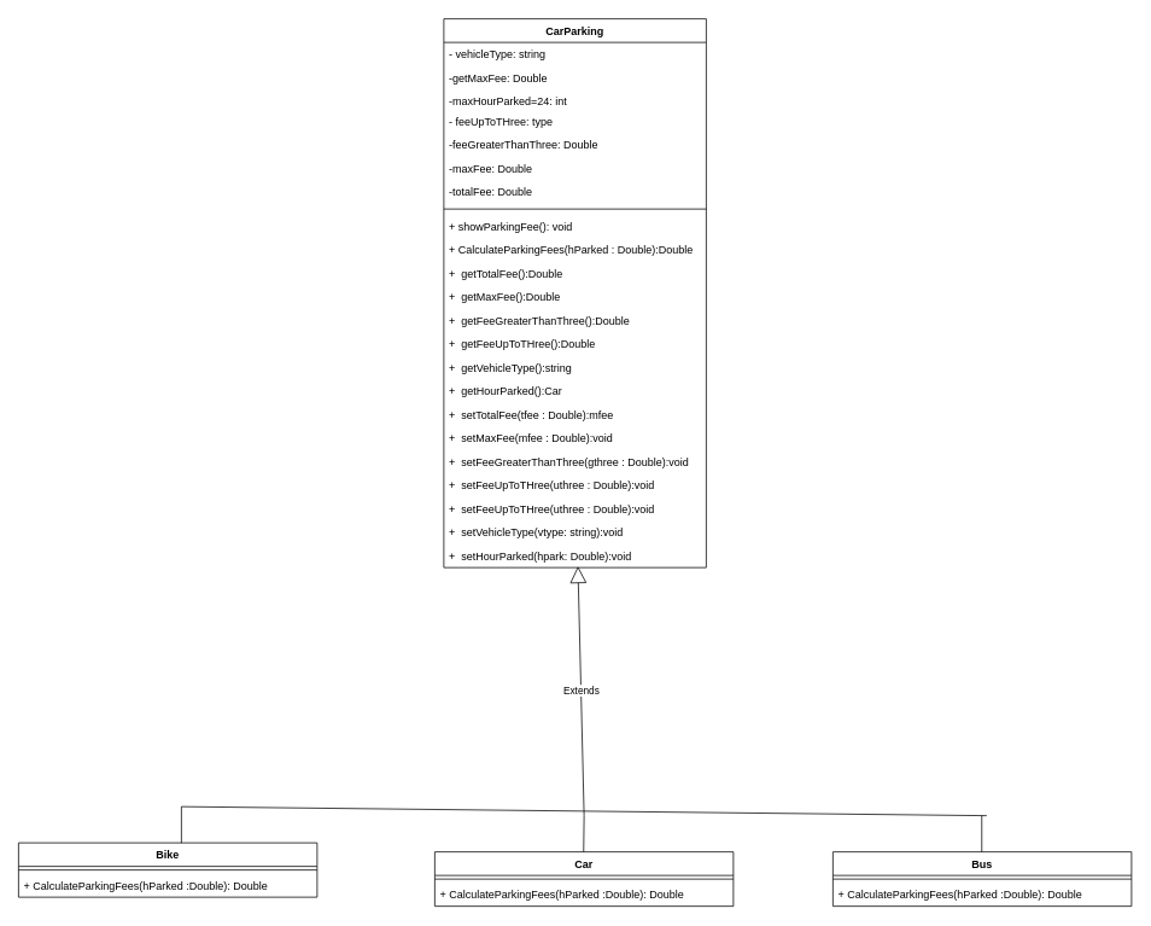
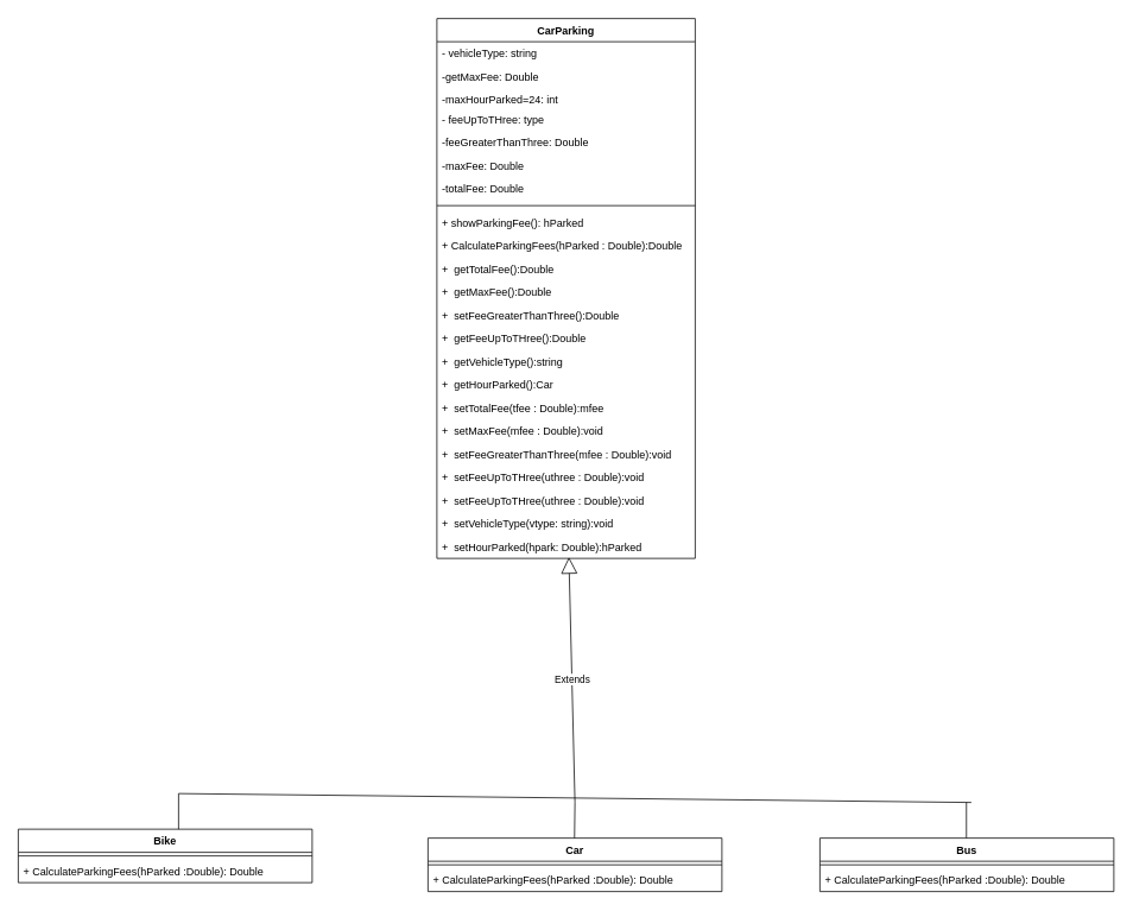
  <mxCell id="0" />
  <mxCell id="1" parent="0" />
  <mxCell id="2" value="CarParking" style="swimlane;fontStyle=1;align=center;verticalAlign=top;childLayout=stackLayout;horizontal=1;startSize=26;horizontalStack=0;resizeParent=1;resizeParentMax=0;resizeLast=0;collapsible=1;marginBottom=0;" vertex="1" parent="1"><mxGeometry x="490" y="20" width="290" height="606" as="geometry" /></mxCell>
  <mxCell id="3" value="- vehicleType: string" style="text;strokeColor=none;fillColor=none;align=left;verticalAlign=top;spacingLeft=4;spacingRight=4;overflow=hidden;rotatable=0;points=[[0,0.5],[1,0.5]];portConstraint=eastwest;" vertex="1" parent="2"><mxGeometry y="26" width="290" height="26" as="geometry" /></mxCell>
  <mxCell id="4" value="-getMaxFee: Double " style="text;strokeColor=none;fillColor=none;align=left;verticalAlign=top;spacingLeft=4;spacingRight=4;overflow=hidden;rotatable=0;points=[[0,0.5],[1,0.5]];portConstraint=eastwest;" vertex="1" parent="2"><mxGeometry y="52" width="290" height="26" as="geometry" /></mxCell>
  <mxCell id="5" value="-maxHourParked=24: int" style="text;strokeColor=none;fillColor=none;align=left;verticalAlign=top;spacingLeft=4;spacingRight=4;overflow=hidden;rotatable=0;points=[[0,0.5],[1,0.5]];portConstraint=eastwest;" vertex="1" parent="2"><mxGeometry y="78" width="290" height="22" as="geometry" /></mxCell>
  <mxCell id="6" value="- feeUpToTHree: type" style="text;strokeColor=none;fillColor=none;align=left;verticalAlign=top;spacingLeft=4;spacingRight=4;overflow=hidden;rotatable=0;points=[[0,0.5],[1,0.5]];portConstraint=eastwest;" vertex="1" parent="2"><mxGeometry y="100" width="290" height="26" as="geometry" /></mxCell>
  <mxCell id="7" value="-feeGreaterThanThree: Double" style="text;strokeColor=none;fillColor=none;align=left;verticalAlign=top;spacingLeft=4;spacingRight=4;overflow=hidden;rotatable=0;points=[[0,0.5],[1,0.5]];portConstraint=eastwest;" vertex="1" parent="2"><mxGeometry y="126" width="290" height="26" as="geometry" /></mxCell>
  <mxCell id="8" value="-maxFee: Double" style="text;strokeColor=none;fillColor=none;align=left;verticalAlign=top;spacingLeft=4;spacingRight=4;overflow=hidden;rotatable=0;points=[[0,0.5],[1,0.5]];portConstraint=eastwest;" vertex="1" parent="2"><mxGeometry y="152" width="290" height="26" as="geometry" /></mxCell>
  <mxCell id="9" value="-totalFee: Double" style="text;strokeColor=none;fillColor=none;align=left;verticalAlign=top;spacingLeft=4;spacingRight=4;overflow=hidden;rotatable=0;points=[[0,0.5],[1,0.5]];portConstraint=eastwest;" vertex="1" parent="2"><mxGeometry y="178" width="290" height="26" as="geometry" /></mxCell>
  <mxCell id="10" value="" style="line;strokeWidth=1;fillColor=none;align=left;verticalAlign=middle;spacingTop=-1;spacingLeft=3;spacingRight=3;rotatable=0;labelPosition=right;points=[];portConstraint=eastwest;" vertex="1" parent="2"><mxGeometry y="204" width="290" height="12" as="geometry" /></mxCell>
- <mxCell id="11" value="+ showParkingFee(): void" style="text;strokeColor=none;fillColor=none;align=left;verticalAlign=top;spacingLeft=4;spacingRight=4;overflow=hidden;rotatable=0;points=[[0,0.5],[1,0.5]];portConstraint=eastwest;" vertex="1" parent="2"><mxGeometry y="216" width="290" height="26" as="geometry" /></mxCell>
+ <mxCell id="11" value="+ showParkingFee(): hParked" style="text;strokeColor=none;fillColor=none;align=left;verticalAlign=top;spacingLeft=4;spacingRight=4;overflow=hidden;rotatable=0;points=[[0,0.5],[1,0.5]];portConstraint=eastwest;" vertex="1" parent="2"><mxGeometry y="216" width="290" height="26" as="geometry" /></mxCell>
  <mxCell id="12" value="+ CalculateParkingFees(hParked : Double):Double" style="text;strokeColor=none;fillColor=none;align=left;verticalAlign=top;spacingLeft=4;spacingRight=4;overflow=hidden;rotatable=0;points=[[0,0.5],[1,0.5]];portConstraint=eastwest;" vertex="1" parent="2"><mxGeometry y="242" width="290" height="26" as="geometry" /></mxCell>
  <mxCell id="13" value="+  getTotalFee():Double" style="text;strokeColor=none;fillColor=none;align=left;verticalAlign=top;spacingLeft=4;spacingRight=4;overflow=hidden;rotatable=0;points=[[0,0.5],[1,0.5]];portConstraint=eastwest;" vertex="1" parent="2"><mxGeometry y="268" width="290" height="26" as="geometry" /></mxCell>
  <mxCell id="14" value="+  getMaxFee():Double" style="text;strokeColor=none;fillColor=none;align=left;verticalAlign=top;spacingLeft=4;spacingRight=4;overflow=hidden;rotatable=0;points=[[0,0.5],[1,0.5]];portConstraint=eastwest;" vertex="1" parent="2"><mxGeometry y="294" width="290" height="26" as="geometry" /></mxCell>
- <mxCell id="15" value="+  getFeeGreaterThanThree():Double" style="text;strokeColor=none;fillColor=none;align=left;verticalAlign=top;spacingLeft=4;spacingRight=4;overflow=hidden;rotatable=0;points=[[0,0.5],[1,0.5]];portConstraint=eastwest;" vertex="1" parent="2"><mxGeometry y="320" width="290" height="26" as="geometry" /></mxCell>
+ <mxCell id="15" value="+  setFeeGreaterThanThree():Double" style="text;strokeColor=none;fillColor=none;align=left;verticalAlign=top;spacingLeft=4;spacingRight=4;overflow=hidden;rotatable=0;points=[[0,0.5],[1,0.5]];portConstraint=eastwest;" vertex="1" parent="2"><mxGeometry y="320" width="290" height="26" as="geometry" /></mxCell>
  <mxCell id="16" value="+  getFeeUpToTHree():Double" style="text;strokeColor=none;fillColor=none;align=left;verticalAlign=top;spacingLeft=4;spacingRight=4;overflow=hidden;rotatable=0;points=[[0,0.5],[1,0.5]];portConstraint=eastwest;" vertex="1" parent="2"><mxGeometry y="346" width="290" height="26" as="geometry" /></mxCell>
  <mxCell id="17" value="+  getVehicleType():string" style="text;strokeColor=none;fillColor=none;align=left;verticalAlign=top;spacingLeft=4;spacingRight=4;overflow=hidden;rotatable=0;points=[[0,0.5],[1,0.5]];portConstraint=eastwest;" vertex="1" parent="2"><mxGeometry y="372" width="290" height="26" as="geometry" /></mxCell>
  <mxCell id="18" value="+  getHourParked():Car" style="text;strokeColor=none;fillColor=none;align=left;verticalAlign=top;spacingLeft=4;spacingRight=4;overflow=hidden;rotatable=0;points=[[0,0.5],[1,0.5]];portConstraint=eastwest;" vertex="1" parent="2"><mxGeometry y="398" width="290" height="26" as="geometry" /></mxCell>
  <mxCell id="19" value="+  setTotalFee(tfee : Double):mfee" style="text;strokeColor=none;fillColor=none;align=left;verticalAlign=top;spacingLeft=4;spacingRight=4;overflow=hidden;rotatable=0;points=[[0,0.5],[1,0.5]];portConstraint=eastwest;" vertex="1" parent="2"><mxGeometry y="424" width="290" height="26" as="geometry" /></mxCell>
  <mxCell id="20" value="+  setMaxFee(mfee : Double):void" style="text;strokeColor=none;fillColor=none;align=left;verticalAlign=top;spacingLeft=4;spacingRight=4;overflow=hidden;rotatable=0;points=[[0,0.5],[1,0.5]];portConstraint=eastwest;" vertex="1" parent="2"><mxGeometry y="450" width="290" height="26" as="geometry" /></mxCell>
- <mxCell id="21" value="+  setFeeGreaterThanThree(gthree : Double):void" style="text;strokeColor=none;fillColor=none;align=left;verticalAlign=top;spacingLeft=4;spacingRight=4;overflow=hidden;rotatable=0;points=[[0,0.5],[1,0.5]];portConstraint=eastwest;" vertex="1" parent="2"><mxGeometry y="476" width="290" height="26" as="geometry" /></mxCell>
+ <mxCell id="21" value="+  setFeeGreaterThanThree(mfee : Double):void" style="text;strokeColor=none;fillColor=none;align=left;verticalAlign=top;spacingLeft=4;spacingRight=4;overflow=hidden;rotatable=0;points=[[0,0.5],[1,0.5]];portConstraint=eastwest;" vertex="1" parent="2"><mxGeometry y="476" width="290" height="26" as="geometry" /></mxCell>
  <mxCell id="22" value="+  setFeeUpToTHree(uthree : Double):void" style="text;strokeColor=none;fillColor=none;align=left;verticalAlign=top;spacingLeft=4;spacingRight=4;overflow=hidden;rotatable=0;points=[[0,0.5],[1,0.5]];portConstraint=eastwest;" vertex="1" parent="2"><mxGeometry y="502" width="290" height="26" as="geometry" /></mxCell>
  <mxCell id="23" value="+  setFeeUpToTHree(uthree : Double):void" style="text;strokeColor=none;fillColor=none;align=left;verticalAlign=top;spacingLeft=4;spacingRight=4;overflow=hidden;rotatable=0;points=[[0,0.5],[1,0.5]];portConstraint=eastwest;" vertex="1" parent="2"><mxGeometry y="528" width="290" height="26" as="geometry" /></mxCell>
  <mxCell id="24" value="+  setVehicleType(vtype: string):void" style="text;strokeColor=none;fillColor=none;align=left;verticalAlign=top;spacingLeft=4;spacingRight=4;overflow=hidden;rotatable=0;points=[[0,0.5],[1,0.5]];portConstraint=eastwest;" vertex="1" parent="2"><mxGeometry y="554" width="290" height="26" as="geometry" /></mxCell>
- <mxCell id="25" value="+  setHourParked(hpark: Double):void" style="text;strokeColor=none;fillColor=none;align=left;verticalAlign=top;spacingLeft=4;spacingRight=4;overflow=hidden;rotatable=0;points=[[0,0.5],[1,0.5]];portConstraint=eastwest;" vertex="1" parent="2"><mxGeometry y="580" width="290" height="26" as="geometry" /></mxCell>
+ <mxCell id="25" value="+  setHourParked(hpark: Double):hParked" style="text;strokeColor=none;fillColor=none;align=left;verticalAlign=top;spacingLeft=4;spacingRight=4;overflow=hidden;rotatable=0;points=[[0,0.5],[1,0.5]];portConstraint=eastwest;" vertex="1" parent="2"><mxGeometry y="580" width="290" height="26" as="geometry" /></mxCell>
  <mxCell id="26" value="Bike" style="swimlane;fontStyle=1;align=center;verticalAlign=top;childLayout=stackLayout;horizontal=1;startSize=26;horizontalStack=0;resizeParent=1;resizeParentMax=0;resizeLast=0;collapsible=1;marginBottom=0;" vertex="1" parent="1"><mxGeometry x="20" y="930" width="330" height="60" as="geometry" /></mxCell>
  <mxCell id="27" value="" style="line;strokeWidth=1;fillColor=none;align=left;verticalAlign=middle;spacingTop=-1;spacingLeft=3;spacingRight=3;rotatable=0;labelPosition=right;points=[];portConstraint=eastwest;" vertex="1" parent="26"><mxGeometry y="26" width="330" height="8" as="geometry" /></mxCell>
  <mxCell id="28" value="+ CalculateParkingFees(hParked :Double): Double" style="text;strokeColor=none;fillColor=none;align=left;verticalAlign=top;spacingLeft=4;spacingRight=4;overflow=hidden;rotatable=0;points=[[0,0.5],[1,0.5]];portConstraint=eastwest;" vertex="1" parent="26"><mxGeometry y="34" width="330" height="26" as="geometry" /></mxCell>
  <mxCell id="29" value="Car" style="swimlane;fontStyle=1;align=center;verticalAlign=top;childLayout=stackLayout;horizontal=1;startSize=26;horizontalStack=0;resizeParent=1;resizeParentMax=0;resizeLast=0;collapsible=1;marginBottom=0;" vertex="1" parent="1"><mxGeometry x="480" y="940" width="330" height="60" as="geometry" /></mxCell>
  <mxCell id="30" value="" style="line;strokeWidth=1;fillColor=none;align=left;verticalAlign=middle;spacingTop=-1;spacingLeft=3;spacingRight=3;rotatable=0;labelPosition=right;points=[];portConstraint=eastwest;" vertex="1" parent="29"><mxGeometry y="26" width="330" height="8" as="geometry" /></mxCell>
  <mxCell id="31" value="+ CalculateParkingFees(hParked :Double): Double" style="text;strokeColor=none;fillColor=none;align=left;verticalAlign=top;spacingLeft=4;spacingRight=4;overflow=hidden;rotatable=0;points=[[0,0.5],[1,0.5]];portConstraint=eastwest;" vertex="1" parent="29"><mxGeometry y="34" width="330" height="26" as="geometry" /></mxCell>
  <mxCell id="32" value="Bus" style="swimlane;fontStyle=1;align=center;verticalAlign=top;childLayout=stackLayout;horizontal=1;startSize=26;horizontalStack=0;resizeParent=1;resizeParentMax=0;resizeLast=0;collapsible=1;marginBottom=0;" vertex="1" parent="1"><mxGeometry x="920" y="940" width="330" height="60" as="geometry" /></mxCell>
  <mxCell id="33" value="" style="line;strokeWidth=1;fillColor=none;align=left;verticalAlign=middle;spacingTop=-1;spacingLeft=3;spacingRight=3;rotatable=0;labelPosition=right;points=[];portConstraint=eastwest;" vertex="1" parent="32"><mxGeometry y="26" width="330" height="8" as="geometry" /></mxCell>
  <mxCell id="34" value="+ CalculateParkingFees(hParked :Double): Double" style="text;strokeColor=none;fillColor=none;align=left;verticalAlign=top;spacingLeft=4;spacingRight=4;overflow=hidden;rotatable=0;points=[[0,0.5],[1,0.5]];portConstraint=eastwest;" vertex="1" parent="32"><mxGeometry y="34" width="330" height="26" as="geometry" /></mxCell>
  <mxCell id="35" value="Extends" style="endArrow=block;endSize=16;endFill=0;html=1;rounded=0;entryX=0.511;entryY=0.949;entryDx=0;entryDy=0;entryPerimeter=0;" edge="1" parent="1" target="25"><mxGeometry width="160" relative="1" as="geometry"><mxPoint x="645" y="900" as="sourcePoint" /><mxPoint x="705" y="880" as="targetPoint" /></mxGeometry></mxCell>
  <mxCell id="36" value="" style="endArrow=none;html=1;rounded=0;" edge="1" parent="1"><mxGeometry width="50" height="50" relative="1" as="geometry"><mxPoint x="200" y="930" as="sourcePoint" /><mxPoint x="200" y="890" as="targetPoint" /></mxGeometry></mxCell>
  <mxCell id="37" value="" style="endArrow=none;html=1;rounded=0;" edge="1" parent="1"><mxGeometry width="50" height="50" relative="1" as="geometry"><mxPoint x="644.5" y="940" as="sourcePoint" /><mxPoint x="645" y="900" as="targetPoint" /></mxGeometry></mxCell>
  <mxCell id="38" value="" style="endArrow=none;html=1;rounded=0;" edge="1" parent="1"><mxGeometry width="50" height="50" relative="1" as="geometry"><mxPoint x="1084.5" y="940" as="sourcePoint" /><mxPoint x="1084.5" y="900" as="targetPoint" /></mxGeometry></mxCell>
  <mxCell id="39" value="" style="endArrow=none;html=1;rounded=0;" edge="1" parent="1"><mxGeometry width="50" height="50" relative="1" as="geometry"><mxPoint x="200" y="890" as="sourcePoint" /><mxPoint x="1090" y="900" as="targetPoint" /></mxGeometry></mxCell>
